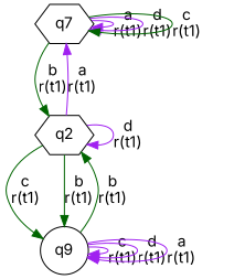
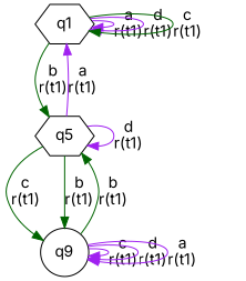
  digraph {
    fontname=Inter
    node [fontname=Inter shape=hexagon]
    edge [color=purple fontname=Inter]
-   n1 [label=q7]
-   n2 [label=q2]
+   n1 [label=q1]
+   n2 [label=q5]
    n3 [label=q9 shape=circle]
    n1 -> n1 [label="a\nr(t1)\n"]
    n1 -> n1 [label="d\nr(t1)\n"]
    n1 -> n1 [color=darkgreen label="c\nr(t1)\n"]
    n1 -> n2 [color=darkgreen label="b\nr(t1)\n"]
    n2 -> n1 [label="a\nr(t1)\n"]
    n2 -> n2 [label="d\nr(t1)\n"]
    n2 -> n3 [color=darkgreen label="c\nr(t1)\n"]
    n2 -> n3 [color=darkgreen label="b\nr(t1)\n"]
    n3 -> n2 [color=darkgreen label="b\nr(t1)\n"]
    n3 -> n3 [label="c\nr(t1)\n"]
    n3 -> n3 [label="d\nr(t1)\n"]
    n3 -> n3 [label="a\nr(t1)\n"]
  }
